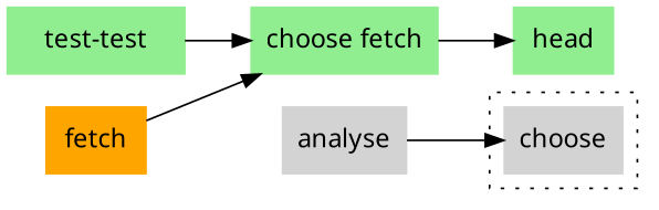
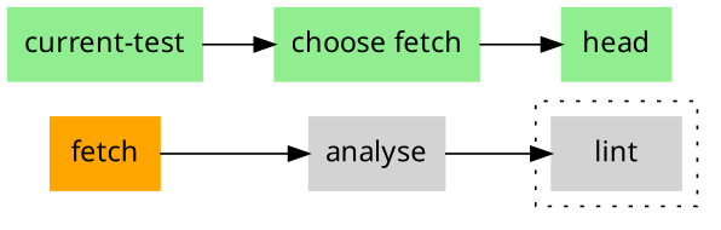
  digraph {
    fontname="ui-system,sans-serif"
    rankdir=LR
    node [color="#90ee90" fillcolor="#90ee90" fontname="ui-system,sans-serif" shape=box style=filled]
    edge [fontname="ui-system,sans-serif"]
-   n1 [color="#d3d3d3" fillcolor="#d3d3d3" label=choose]
-   n2 [label="test-test"]
+   n1 [color="#d3d3d3" fillcolor="#d3d3d3" label=lint]
+   n2 [label="current-test"]
    n3 [label="choose fetch"]
    n4 [label=head]
    n5 [color="#ffa500" fillcolor="#ffa500" label=fetch]
    n6 [color="#d3d3d3" fillcolor="#d3d3d3" label=analyse]
    subgraph cluster_1 {
      style=dotted
      n1
    }
    n2 -> n3
    n3 -> n4
-   n5 -> n3
+   n5 -> n6
    n6 -> n1
  }
